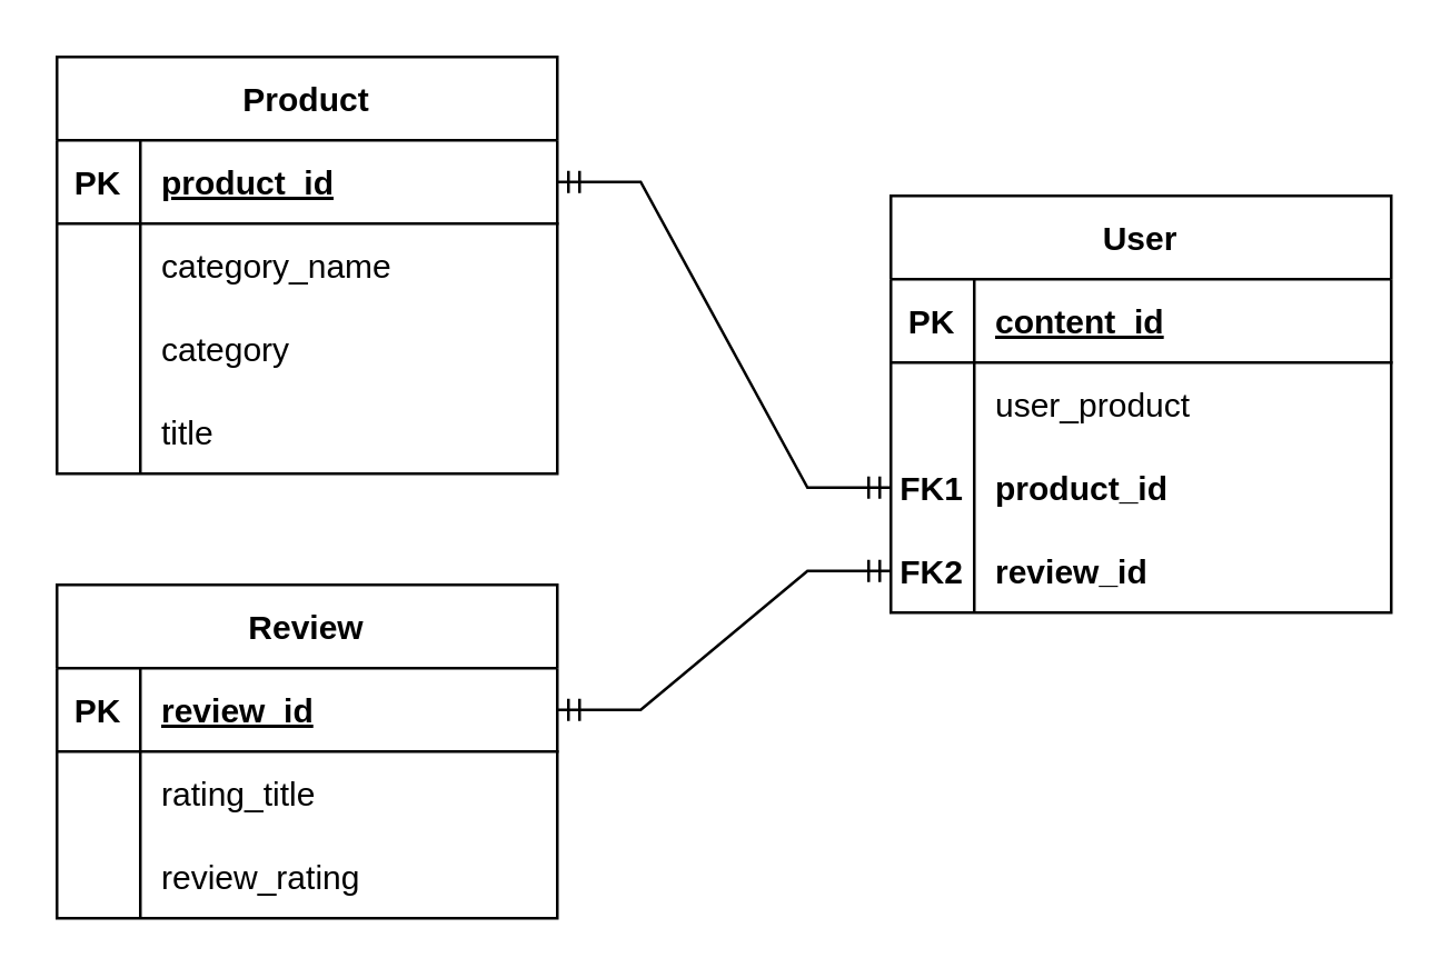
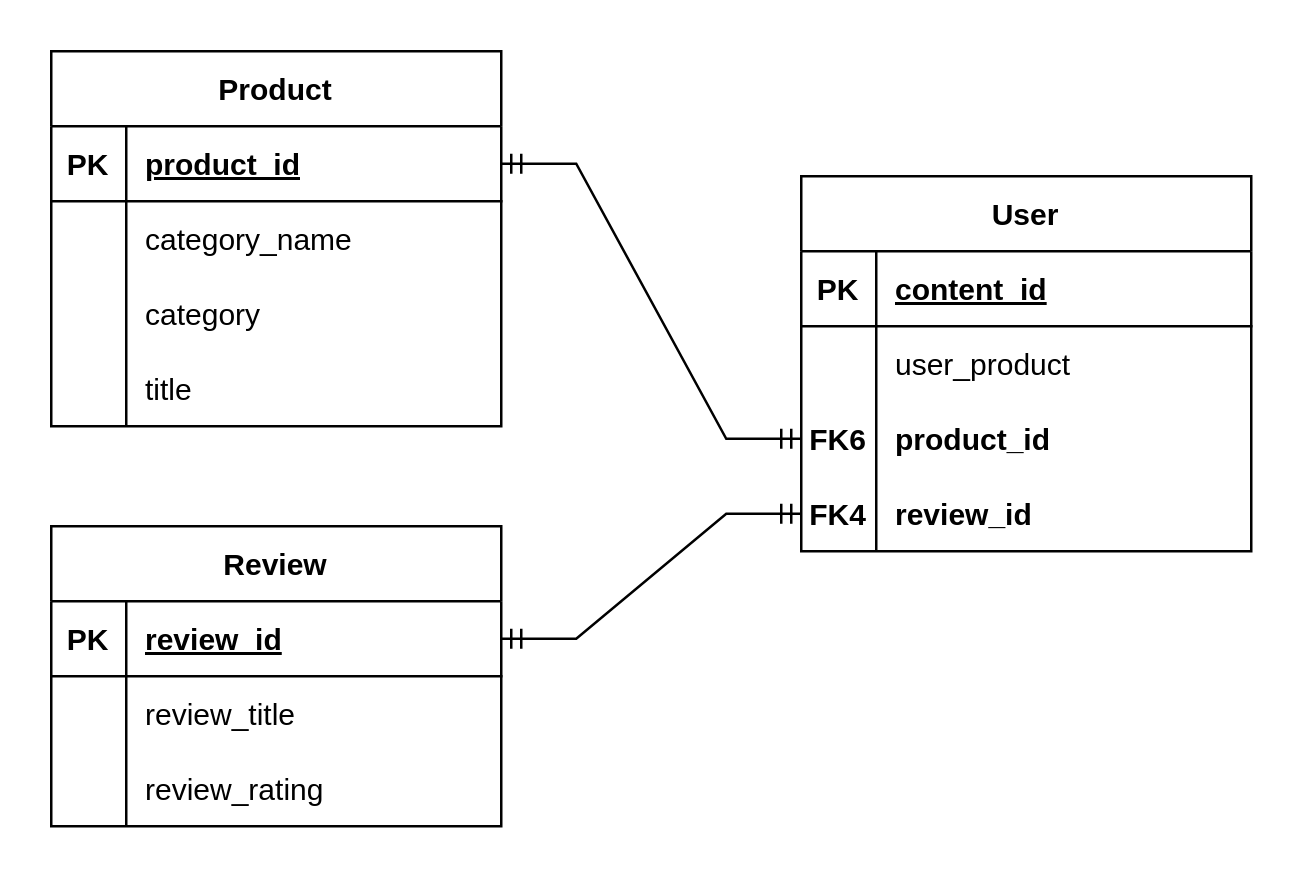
  <mxCell id="0" />
  <mxCell id="1" parent="0" />
  <mxCell id="2" value="Product" style="shape=table;startSize=30;container=1;collapsible=1;childLayout=tableLayout;fixedRows=1;rowLines=0;fontStyle=1;align=center;resizeLast=1;" vertex="1" parent="1"><mxGeometry x="20" y="20" width="180" height="150" as="geometry" /></mxCell>
  <mxCell id="3" value="" style="shape=tableRow;horizontal=0;startSize=0;swimlaneHead=0;swimlaneBody=0;fillColor=none;collapsible=0;dropTarget=0;points=[[0,0.5],[1,0.5]];portConstraint=eastwest;top=0;left=0;right=0;bottom=1;" vertex="1" parent="2"><mxGeometry y="30" width="180" height="30" as="geometry" /></mxCell>
  <mxCell id="4" value="PK" style="shape=partialRectangle;connectable=0;fillColor=none;top=0;left=0;bottom=0;right=0;fontStyle=1;overflow=hidden;" vertex="1" parent="3"><mxGeometry width="30" height="30" as="geometry"><mxRectangle width="30" height="30" as="alternateBounds" /></mxGeometry></mxCell>
  <mxCell id="5" value="product_id" style="shape=partialRectangle;connectable=0;fillColor=none;top=0;left=0;bottom=0;right=0;align=left;spacingLeft=6;fontStyle=5;overflow=hidden;" vertex="1" parent="3"><mxGeometry x="30" width="150" height="30" as="geometry"><mxRectangle width="150" height="30" as="alternateBounds" /></mxGeometry></mxCell>
  <mxCell id="6" value="" style="shape=tableRow;horizontal=0;startSize=0;swimlaneHead=0;swimlaneBody=0;fillColor=none;collapsible=0;dropTarget=0;points=[[0,0.5],[1,0.5]];portConstraint=eastwest;top=0;left=0;right=0;bottom=0;" vertex="1" parent="2"><mxGeometry y="60" width="180" height="30" as="geometry" /></mxCell>
  <mxCell id="7" value="" style="shape=partialRectangle;connectable=0;fillColor=none;top=0;left=0;bottom=0;right=0;editable=1;overflow=hidden;" vertex="1" parent="6"><mxGeometry width="30" height="30" as="geometry"><mxRectangle width="30" height="30" as="alternateBounds" /></mxGeometry></mxCell>
  <mxCell id="8" value="category_name" style="shape=partialRectangle;connectable=0;fillColor=none;top=0;left=0;bottom=0;right=0;align=left;spacingLeft=6;overflow=hidden;" vertex="1" parent="6"><mxGeometry x="30" width="150" height="30" as="geometry"><mxRectangle width="150" height="30" as="alternateBounds" /></mxGeometry></mxCell>
  <mxCell id="9" value="" style="shape=tableRow;horizontal=0;startSize=0;swimlaneHead=0;swimlaneBody=0;fillColor=none;collapsible=0;dropTarget=0;points=[[0,0.5],[1,0.5]];portConstraint=eastwest;top=0;left=0;right=0;bottom=0;" vertex="1" parent="2"><mxGeometry y="90" width="180" height="30" as="geometry" /></mxCell>
  <mxCell id="10" value="" style="shape=partialRectangle;connectable=0;fillColor=none;top=0;left=0;bottom=0;right=0;editable=1;overflow=hidden;" vertex="1" parent="9"><mxGeometry width="30" height="30" as="geometry"><mxRectangle width="30" height="30" as="alternateBounds" /></mxGeometry></mxCell>
  <mxCell id="11" value="category" style="shape=partialRectangle;connectable=0;fillColor=none;top=0;left=0;bottom=0;right=0;align=left;spacingLeft=6;overflow=hidden;" vertex="1" parent="9"><mxGeometry x="30" width="150" height="30" as="geometry"><mxRectangle width="150" height="30" as="alternateBounds" /></mxGeometry></mxCell>
  <mxCell id="12" value="" style="shape=tableRow;horizontal=0;startSize=0;swimlaneHead=0;swimlaneBody=0;fillColor=none;collapsible=0;dropTarget=0;points=[[0,0.5],[1,0.5]];portConstraint=eastwest;top=0;left=0;right=0;bottom=0;" vertex="1" parent="2"><mxGeometry y="120" width="180" height="30" as="geometry" /></mxCell>
  <mxCell id="13" value="" style="shape=partialRectangle;connectable=0;fillColor=none;top=0;left=0;bottom=0;right=0;editable=1;overflow=hidden;" vertex="1" parent="12"><mxGeometry width="30" height="30" as="geometry"><mxRectangle width="30" height="30" as="alternateBounds" /></mxGeometry></mxCell>
  <mxCell id="14" value="title" style="shape=partialRectangle;connectable=0;fillColor=none;top=0;left=0;bottom=0;right=0;align=left;spacingLeft=6;overflow=hidden;" vertex="1" parent="12"><mxGeometry x="30" width="150" height="30" as="geometry"><mxRectangle width="150" height="30" as="alternateBounds" /></mxGeometry></mxCell>
  <mxCell id="15" value="User" style="shape=table;startSize=30;container=1;collapsible=1;childLayout=tableLayout;fixedRows=1;rowLines=0;fontStyle=1;align=center;resizeLast=1;" vertex="1" parent="1"><mxGeometry x="320" y="70" width="180" height="150" as="geometry" /></mxCell>
  <mxCell id="16" value="" style="shape=tableRow;horizontal=0;startSize=0;swimlaneHead=0;swimlaneBody=0;fillColor=none;collapsible=0;dropTarget=0;points=[[0,0.5],[1,0.5]];portConstraint=eastwest;top=0;left=0;right=0;bottom=1;" vertex="1" parent="15"><mxGeometry y="30" width="180" height="30" as="geometry" /></mxCell>
  <mxCell id="17" value="PK" style="shape=partialRectangle;connectable=0;fillColor=none;top=0;left=0;bottom=0;right=0;fontStyle=1;overflow=hidden;" vertex="1" parent="16"><mxGeometry width="30" height="30" as="geometry"><mxRectangle width="30" height="30" as="alternateBounds" /></mxGeometry></mxCell>
  <mxCell id="18" value="content_id" style="shape=partialRectangle;connectable=0;fillColor=none;top=0;left=0;bottom=0;right=0;align=left;spacingLeft=6;fontStyle=5;overflow=hidden;" vertex="1" parent="16"><mxGeometry x="30" width="150" height="30" as="geometry"><mxRectangle width="150" height="30" as="alternateBounds" /></mxGeometry></mxCell>
  <mxCell id="19" value="" style="shape=tableRow;horizontal=0;startSize=0;swimlaneHead=0;swimlaneBody=0;fillColor=none;collapsible=0;dropTarget=0;points=[[0,0.5],[1,0.5]];portConstraint=eastwest;top=0;left=0;right=0;bottom=0;" vertex="1" parent="15"><mxGeometry y="60" width="180" height="30" as="geometry" /></mxCell>
  <mxCell id="20" value="" style="shape=partialRectangle;connectable=0;fillColor=none;top=0;left=0;bottom=0;right=0;editable=1;overflow=hidden;" vertex="1" parent="19"><mxGeometry width="30" height="30" as="geometry"><mxRectangle width="30" height="30" as="alternateBounds" /></mxGeometry></mxCell>
  <mxCell id="21" value="user_product" style="shape=partialRectangle;connectable=0;fillColor=none;top=0;left=0;bottom=0;right=0;align=left;spacingLeft=6;overflow=hidden;" vertex="1" parent="19"><mxGeometry x="30" width="150" height="30" as="geometry"><mxRectangle width="150" height="30" as="alternateBounds" /></mxGeometry></mxCell>
  <mxCell id="22" value="" style="shape=tableRow;horizontal=0;startSize=0;swimlaneHead=0;swimlaneBody=0;fillColor=none;collapsible=0;dropTarget=0;points=[[0,0.5],[1,0.5]];portConstraint=eastwest;top=0;left=0;right=0;bottom=0;" vertex="1" parent="15"><mxGeometry y="90" width="180" height="30" as="geometry" /></mxCell>
- <mxCell id="23" value="FK1" style="shape=partialRectangle;connectable=0;fillColor=none;top=0;left=0;bottom=0;right=0;editable=1;overflow=hidden;fontStyle=1" vertex="1" parent="22"><mxGeometry width="30" height="30" as="geometry"><mxRectangle width="30" height="30" as="alternateBounds" /></mxGeometry></mxCell>
+ <mxCell id="23" value="FK6" style="shape=partialRectangle;connectable=0;fillColor=none;top=0;left=0;bottom=0;right=0;editable=1;overflow=hidden;fontStyle=1" vertex="1" parent="22"><mxGeometry width="30" height="30" as="geometry"><mxRectangle width="30" height="30" as="alternateBounds" /></mxGeometry></mxCell>
  <mxCell id="24" value="product_id" style="shape=partialRectangle;connectable=0;fillColor=none;top=0;left=0;bottom=0;right=0;align=left;spacingLeft=6;overflow=hidden;fontStyle=1" vertex="1" parent="22"><mxGeometry x="30" width="150" height="30" as="geometry"><mxRectangle width="150" height="30" as="alternateBounds" /></mxGeometry></mxCell>
  <mxCell id="25" value="" style="shape=tableRow;horizontal=0;startSize=0;swimlaneHead=0;swimlaneBody=0;fillColor=none;collapsible=0;dropTarget=0;points=[[0,0.5],[1,0.5]];portConstraint=eastwest;top=0;left=0;right=0;bottom=0;" vertex="1" parent="15"><mxGeometry y="120" width="180" height="30" as="geometry" /></mxCell>
- <mxCell id="26" value="FK2" style="shape=partialRectangle;connectable=0;fillColor=none;top=0;left=0;bottom=0;right=0;editable=1;overflow=hidden;fontStyle=1" vertex="1" parent="25"><mxGeometry width="30" height="30" as="geometry"><mxRectangle width="30" height="30" as="alternateBounds" /></mxGeometry></mxCell>
+ <mxCell id="26" value="FK4" style="shape=partialRectangle;connectable=0;fillColor=none;top=0;left=0;bottom=0;right=0;editable=1;overflow=hidden;fontStyle=1" vertex="1" parent="25"><mxGeometry width="30" height="30" as="geometry"><mxRectangle width="30" height="30" as="alternateBounds" /></mxGeometry></mxCell>
  <mxCell id="27" value="review_id" style="shape=partialRectangle;connectable=0;fillColor=none;top=0;left=0;bottom=0;right=0;align=left;spacingLeft=6;overflow=hidden;fontStyle=1" vertex="1" parent="25"><mxGeometry x="30" width="150" height="30" as="geometry"><mxRectangle width="150" height="30" as="alternateBounds" /></mxGeometry></mxCell>
  <mxCell id="28" value="Review" style="shape=table;startSize=30;container=1;collapsible=1;childLayout=tableLayout;fixedRows=1;rowLines=0;fontStyle=1;align=center;resizeLast=1;" vertex="1" parent="1"><mxGeometry x="20" y="210" width="180" height="120" as="geometry" /></mxCell>
  <mxCell id="29" value="" style="shape=tableRow;horizontal=0;startSize=0;swimlaneHead=0;swimlaneBody=0;fillColor=none;collapsible=0;dropTarget=0;points=[[0,0.5],[1,0.5]];portConstraint=eastwest;top=0;left=0;right=0;bottom=1;" vertex="1" parent="28"><mxGeometry y="30" width="180" height="30" as="geometry" /></mxCell>
  <mxCell id="30" value="PK" style="shape=partialRectangle;connectable=0;fillColor=none;top=0;left=0;bottom=0;right=0;fontStyle=1;overflow=hidden;" vertex="1" parent="29"><mxGeometry width="30" height="30" as="geometry"><mxRectangle width="30" height="30" as="alternateBounds" /></mxGeometry></mxCell>
  <mxCell id="31" value="review_id" style="shape=partialRectangle;connectable=0;fillColor=none;top=0;left=0;bottom=0;right=0;align=left;spacingLeft=6;fontStyle=5;overflow=hidden;" vertex="1" parent="29"><mxGeometry x="30" width="150" height="30" as="geometry"><mxRectangle width="150" height="30" as="alternateBounds" /></mxGeometry></mxCell>
  <mxCell id="32" value="" style="shape=tableRow;horizontal=0;startSize=0;swimlaneHead=0;swimlaneBody=0;fillColor=none;collapsible=0;dropTarget=0;points=[[0,0.5],[1,0.5]];portConstraint=eastwest;top=0;left=0;right=0;bottom=0;" vertex="1" parent="28"><mxGeometry y="60" width="180" height="30" as="geometry" /></mxCell>
  <mxCell id="33" value="" style="shape=partialRectangle;connectable=0;fillColor=none;top=0;left=0;bottom=0;right=0;editable=1;overflow=hidden;" vertex="1" parent="32"><mxGeometry width="30" height="30" as="geometry"><mxRectangle width="30" height="30" as="alternateBounds" /></mxGeometry></mxCell>
- <mxCell id="34" value="rating_title" style="shape=partialRectangle;connectable=0;fillColor=none;top=0;left=0;bottom=0;right=0;align=left;spacingLeft=6;overflow=hidden;" vertex="1" parent="32"><mxGeometry x="30" width="150" height="30" as="geometry"><mxRectangle width="150" height="30" as="alternateBounds" /></mxGeometry></mxCell>
+ <mxCell id="34" value="review_title" style="shape=partialRectangle;connectable=0;fillColor=none;top=0;left=0;bottom=0;right=0;align=left;spacingLeft=6;overflow=hidden;" vertex="1" parent="32"><mxGeometry x="30" width="150" height="30" as="geometry"><mxRectangle width="150" height="30" as="alternateBounds" /></mxGeometry></mxCell>
  <mxCell id="35" value="" style="shape=tableRow;horizontal=0;startSize=0;swimlaneHead=0;swimlaneBody=0;fillColor=none;collapsible=0;dropTarget=0;points=[[0,0.5],[1,0.5]];portConstraint=eastwest;top=0;left=0;right=0;bottom=0;" vertex="1" parent="28"><mxGeometry y="90" width="180" height="30" as="geometry" /></mxCell>
  <mxCell id="36" value="" style="shape=partialRectangle;connectable=0;fillColor=none;top=0;left=0;bottom=0;right=0;editable=1;overflow=hidden;" vertex="1" parent="35"><mxGeometry width="30" height="30" as="geometry"><mxRectangle width="30" height="30" as="alternateBounds" /></mxGeometry></mxCell>
  <mxCell id="37" value="review_rating" style="shape=partialRectangle;connectable=0;fillColor=none;top=0;left=0;bottom=0;right=0;align=left;spacingLeft=6;overflow=hidden;" vertex="1" parent="35"><mxGeometry x="30" width="150" height="30" as="geometry"><mxRectangle width="150" height="30" as="alternateBounds" /></mxGeometry></mxCell>
  <mxCell id="38" value="" style="edgeStyle=entityRelationEdgeStyle;fontSize=12;html=1;endArrow=ERmandOne;startArrow=ERmandOne;rounded=0;exitX=1;exitY=0.5;exitDx=0;exitDy=0;entryX=0;entryY=0.5;entryDx=0;entryDy=0;" edge="1" parent="1" source="3" target="22"><mxGeometry width="100" height="100" relative="1" as="geometry"><mxPoint x="260" y="230" as="sourcePoint" /><mxPoint x="360" y="130" as="targetPoint" /></mxGeometry></mxCell>
  <mxCell id="39" value="" style="edgeStyle=entityRelationEdgeStyle;fontSize=12;html=1;endArrow=ERmandOne;startArrow=ERmandOne;rounded=0;entryX=0;entryY=0.5;entryDx=0;entryDy=0;exitX=1;exitY=0.5;exitDx=0;exitDy=0;" edge="1" parent="1" source="29" target="25"><mxGeometry width="100" height="100" relative="1" as="geometry"><mxPoint x="260" y="230" as="sourcePoint" /><mxPoint x="360" y="130" as="targetPoint" /></mxGeometry></mxCell>
